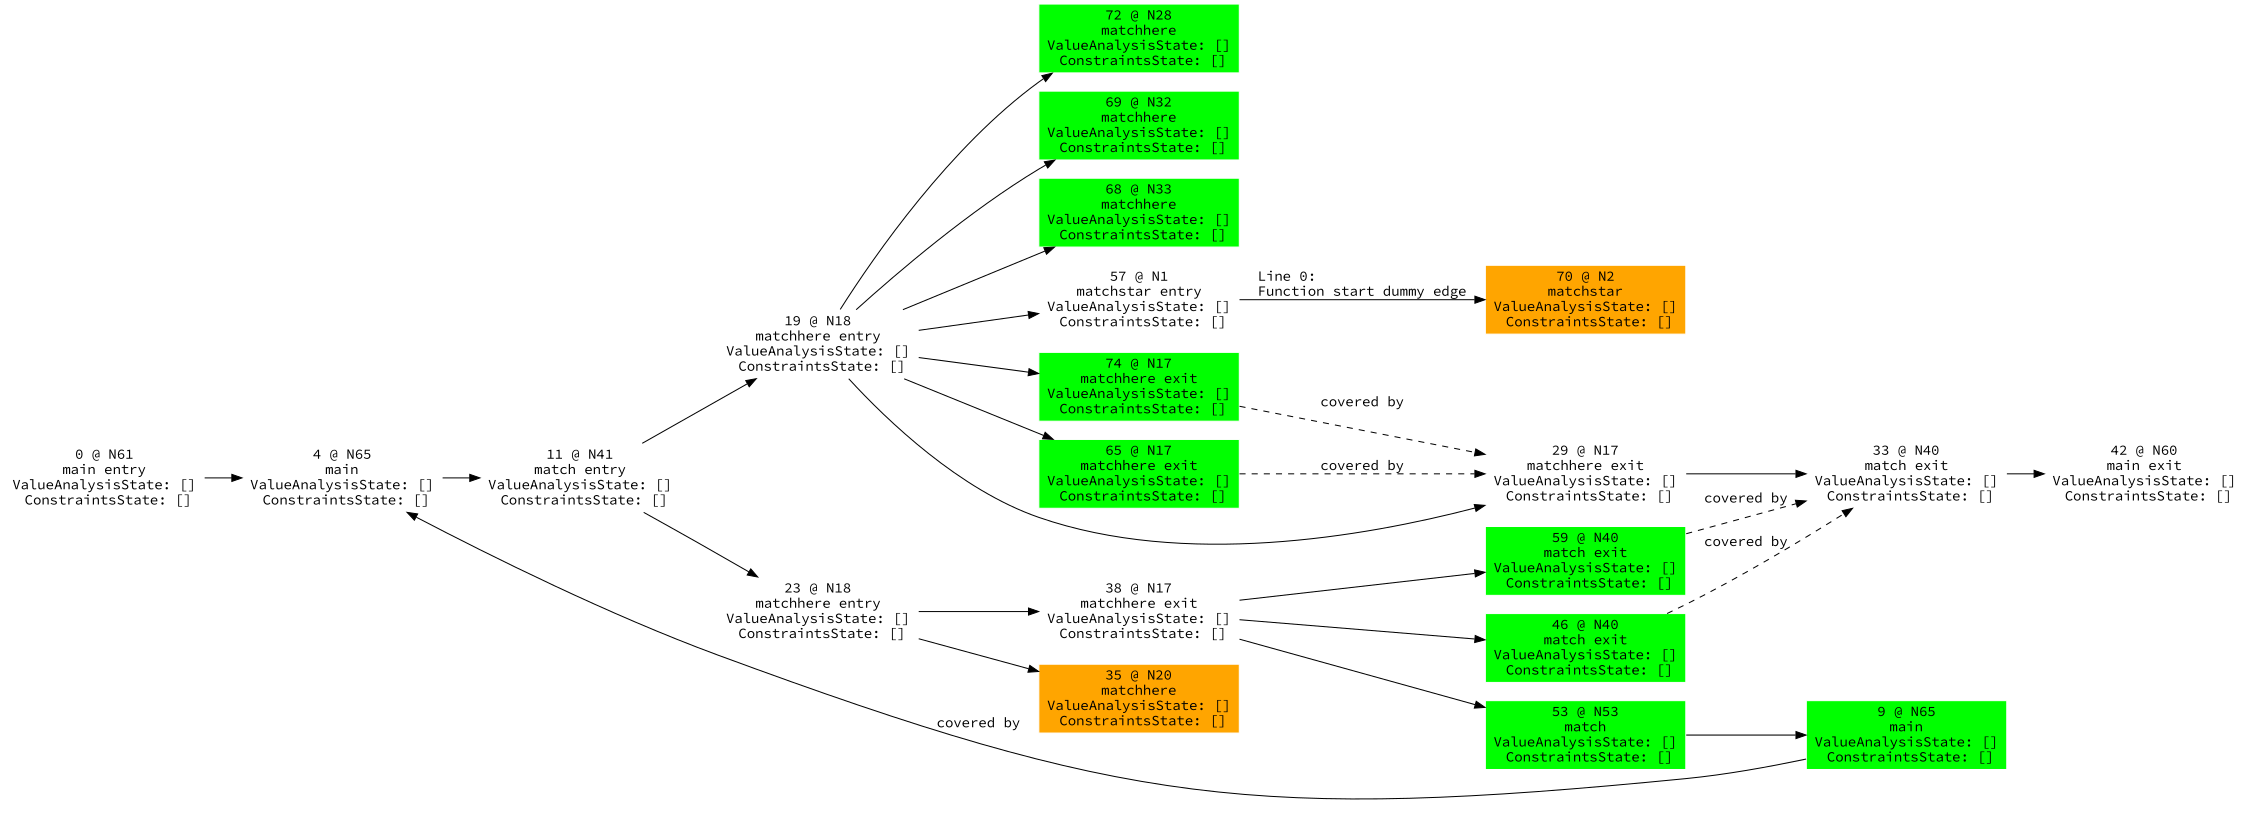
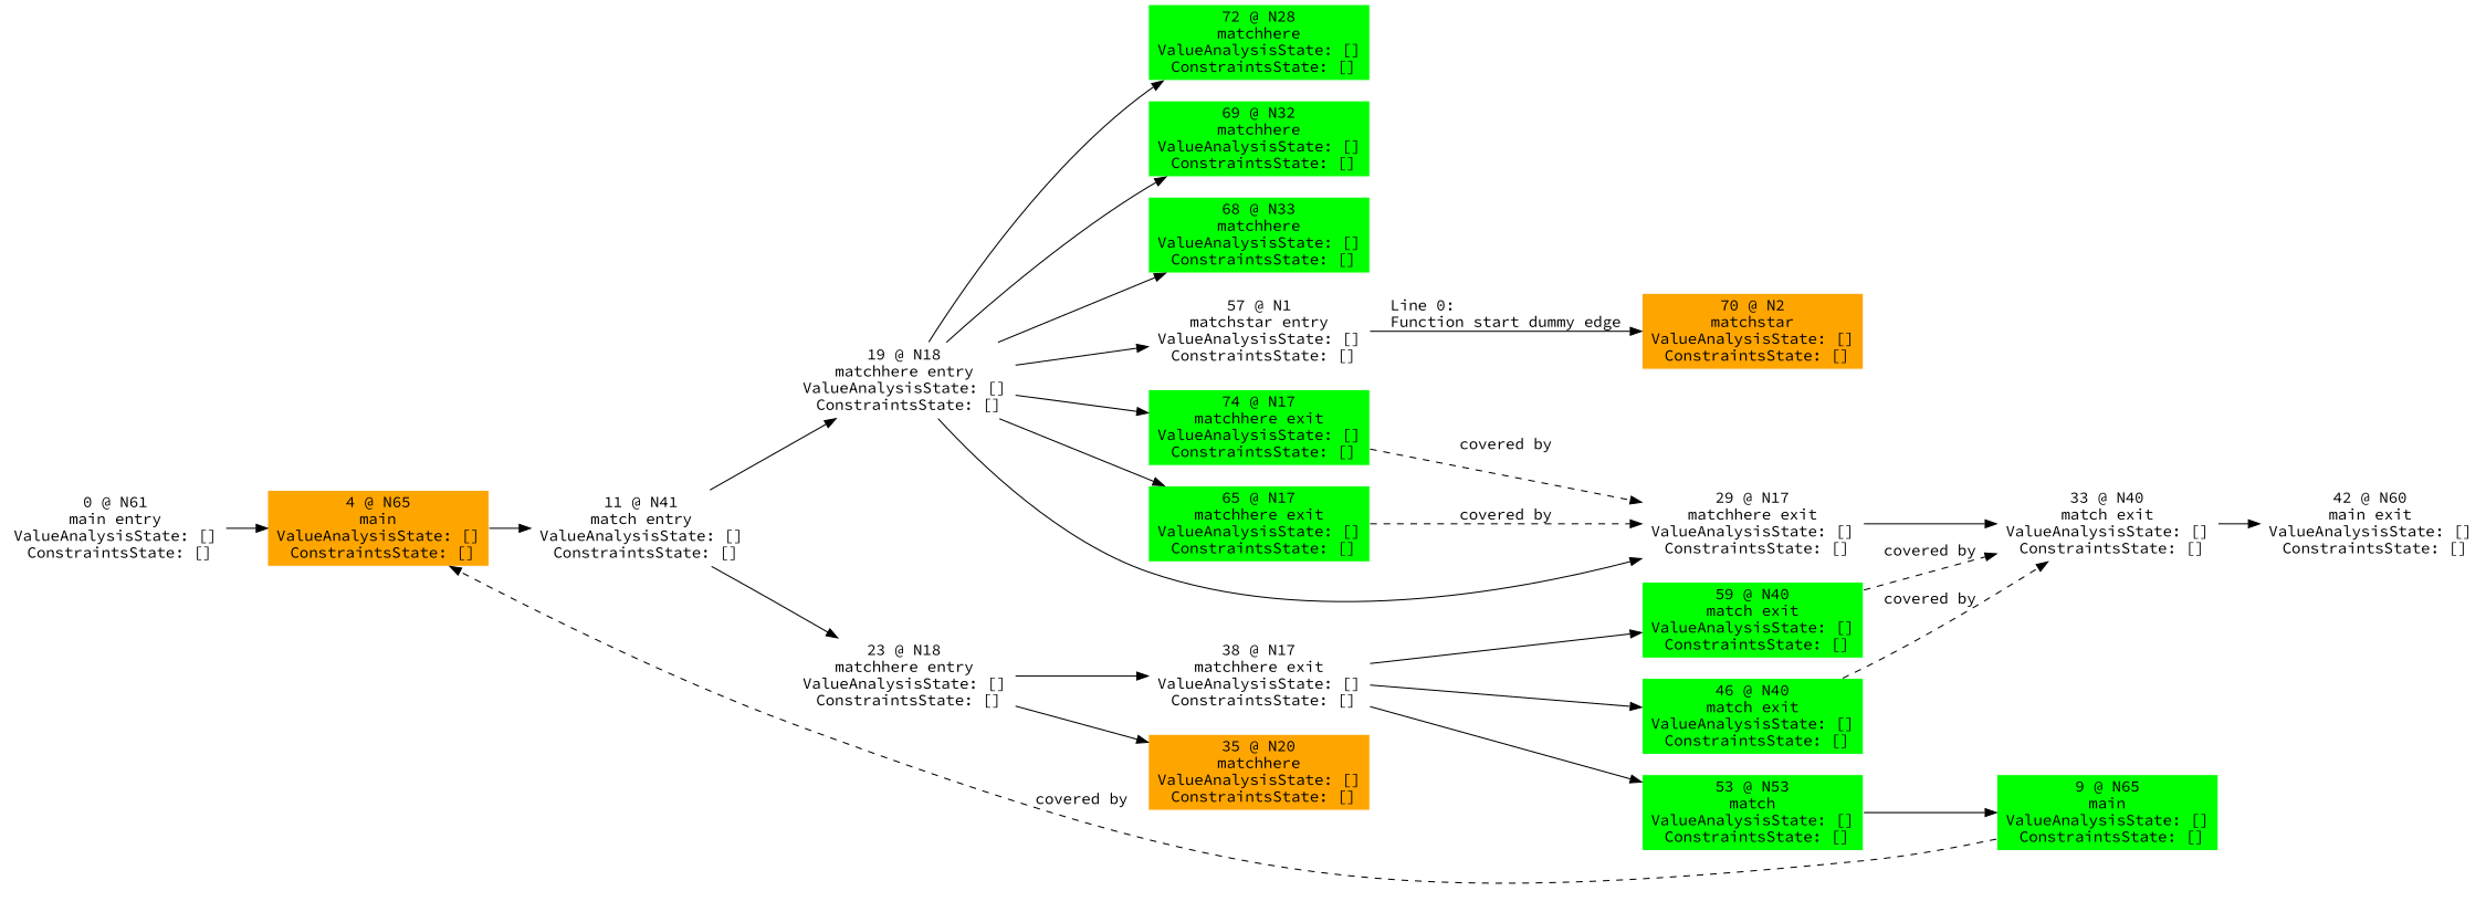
  digraph {
    fontname="Source Code Pro"
    rankdir=LR
    node [color=white fontname="Source Code Pro" shape=box style=filled]
    edge [fontname="Source Code Pro"]
    n1 [label="0 @ N61\nmain entry\nValueAnalysisState: []\n ConstraintsState: []\n"]
-   n2 [label="4 @ N65\nmain\nValueAnalysisState: []\n ConstraintsState: []\n"]
+   n2 [label="4 @ N65\nmain\nValueAnalysisState: []\n ConstraintsState: []\n" fillcolor=orange]
    n3 [label="11 @ N41\nmatch entry\nValueAnalysisState: []\n ConstraintsState: []\n"]
    n4 [fillcolor=green label="9 @ N65\nmain\nValueAnalysisState: []\n ConstraintsState: []\n"]
    n5 [label="19 @ N18\nmatchhere entry\nValueAnalysisState: []\n ConstraintsState: []\n"]
    n6 [label="23 @ N18\nmatchhere entry\nValueAnalysisState: []\n ConstraintsState: []\n"]
    n7 [label="29 @ N17\nmatchhere exit\nValueAnalysisState: []\n ConstraintsState: []\n"]
    n8 [label="57 @ N1\nmatchstar entry\nValueAnalysisState: []\n ConstraintsState: []\n"]
    n9 [fillcolor=green label="74 @ N17\nmatchhere exit\nValueAnalysisState: []\n ConstraintsState: []\n"]
    n10 [fillcolor=green label="72 @ N28\nmatchhere\nValueAnalysisState: []\n ConstraintsState: []\n"]
    n11 [fillcolor=green label="69 @ N32\nmatchhere\nValueAnalysisState: []\n ConstraintsState: []\n"]
    n12 [fillcolor=green label="68 @ N33\nmatchhere\nValueAnalysisState: []\n ConstraintsState: []\n"]
    n13 [fillcolor=green label="65 @ N17\nmatchhere exit\nValueAnalysisState: []\n ConstraintsState: []\n"]
    n14 [label="38 @ N17\nmatchhere exit\nValueAnalysisState: []\n ConstraintsState: []\n"]
    n15 [fillcolor=orange label="35 @ N20\nmatchhere\nValueAnalysisState: []\n ConstraintsState: []\n"]
    n16 [label="33 @ N40\nmatch exit\nValueAnalysisState: []\n ConstraintsState: []\n"]
    n17 [fillcolor=orange label="70 @ N2\nmatchstar\nValueAnalysisState: []\n ConstraintsState: []\n"]
    n18 [label="42 @ N60\nmain exit\nValueAnalysisState: []\n ConstraintsState: []\n"]
    n19 [fillcolor=green label="53 @ N53\nmatch\nValueAnalysisState: []\n ConstraintsState: []\n"]
    n20 [fillcolor=green label="59 @ N40\nmatch exit\nValueAnalysisState: []\n ConstraintsState: []\n"]
    n21 [fillcolor=green label="46 @ N40\nmatch exit\nValueAnalysisState: []\n ConstraintsState: []\n"]
    n1 -> n2
    n2 -> n3
    n3 -> n5
    n3 -> n6
-   n4 -> n2 [label="covered by" style=solid weight=0]
+   n4 -> n2 [label="covered by" style=dashed weight=0]
    n5 -> n7
    n5 -> n8
    n5 -> n9
    n5 -> n10
    n5 -> n11
    n5 -> n12
    n5 -> n13
    n6 -> n14
    n6 -> n15
    n7 -> n16
    n8 -> n17 [label="Line 0: \lFunction start dummy edge\l"]
    n9 -> n7 [label="covered by" style=dashed weight=0]
    n13 -> n7 [label="covered by" style=dashed weight=0]
    n14 -> n19
    n14 -> n20
    n14 -> n21
    n16 -> n18
    n19 -> n4
    n20 -> n16 [label="covered by" style=dashed weight=0]
    n21 -> n16 [label="covered by" style=dashed weight=0]
  }
